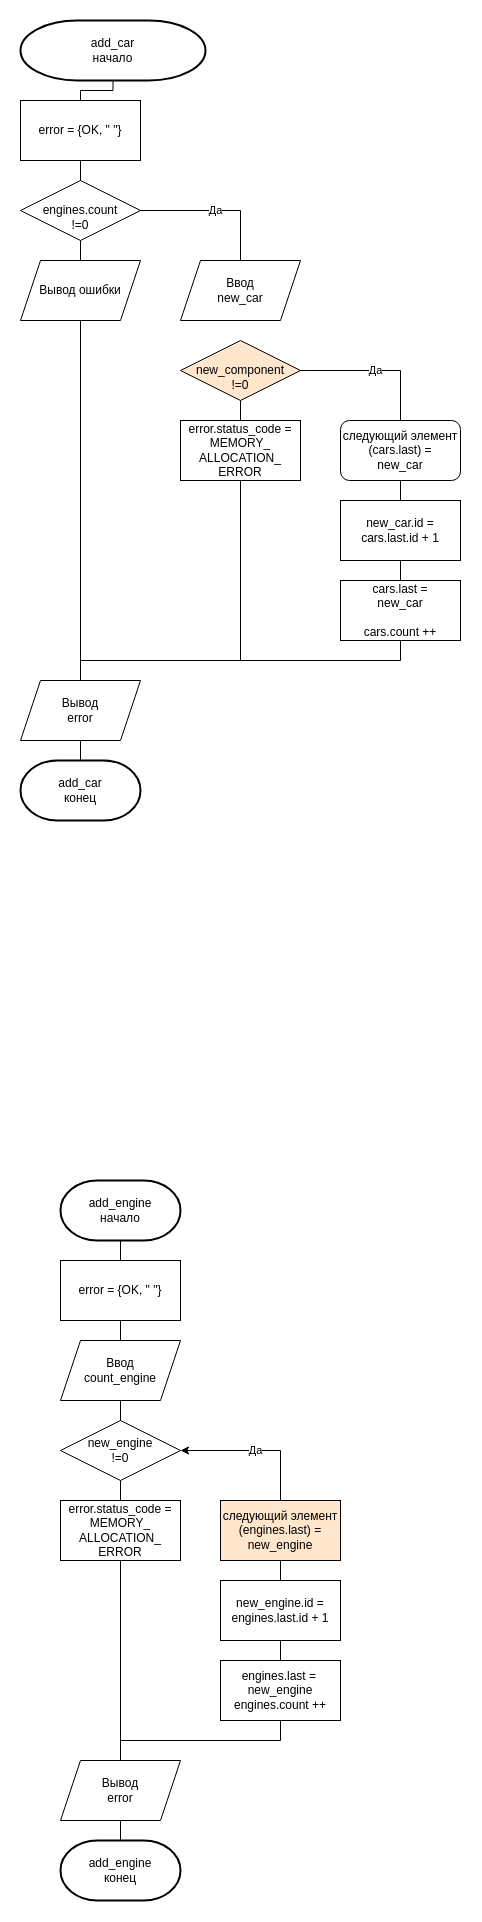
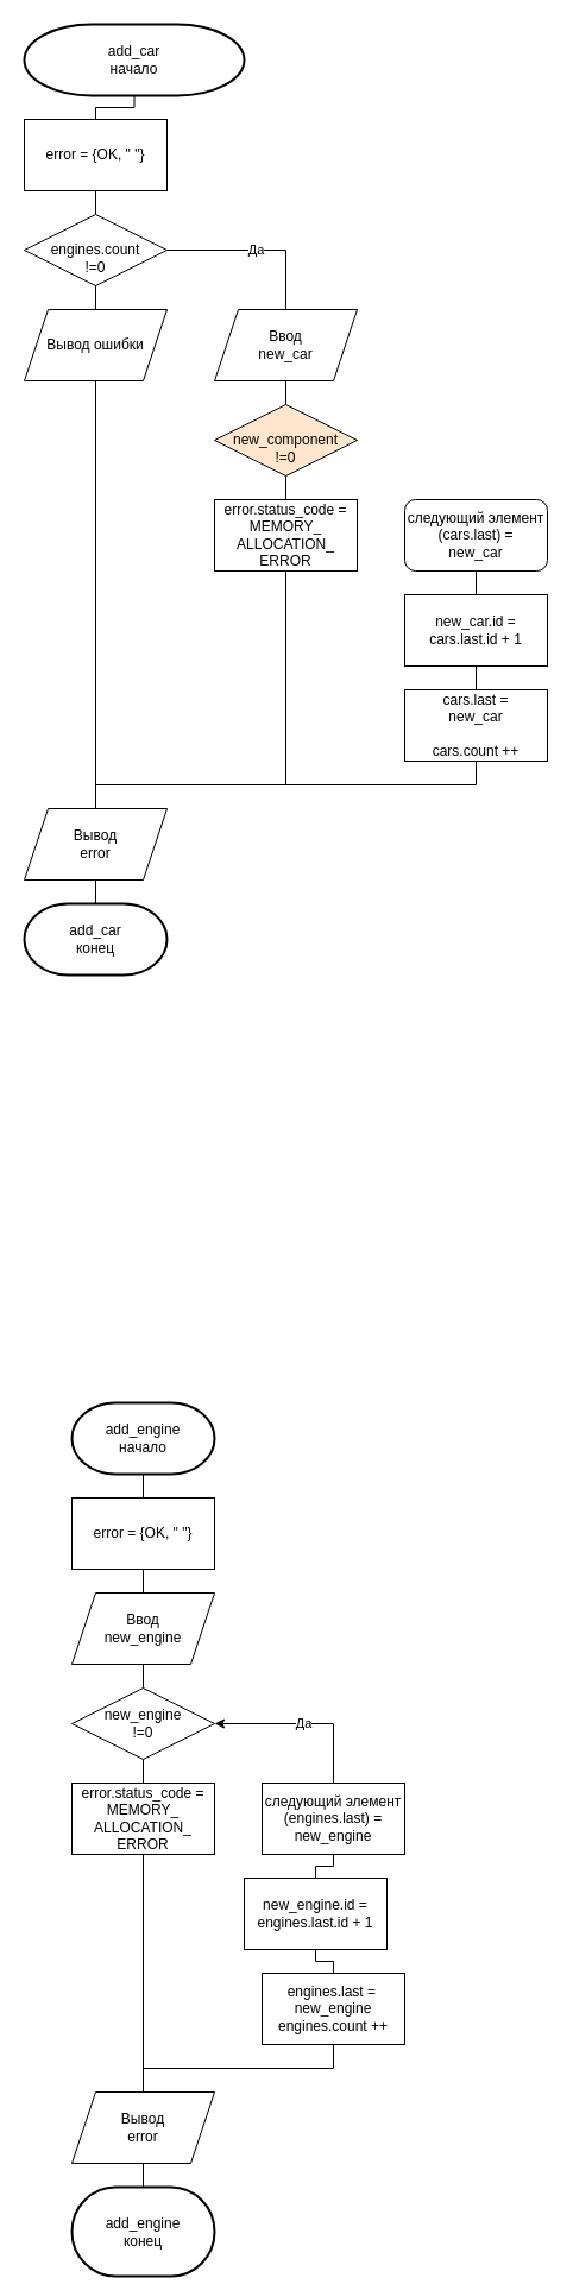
  <mxCell id="0" />
  <mxCell id="1" parent="0" />
  <mxCell id="2" value="add_car&lt;br&gt;начало" style="strokeWidth=2;html=1;shape=mxgraph.flowchart.terminator;whiteSpace=wrap;" parent="1" vertex="1"><mxGeometry x="20" y="20" width="185" height="60" as="geometry" /></mxCell>
  <mxCell id="3" value="" style="endArrow=none;html=1;rounded=0;edgeStyle=orthogonalEdgeStyle;entryX=0.5;entryY=1;entryDx=0;entryDy=0;entryPerimeter=0;exitX=0.5;exitY=0;exitDx=0;exitDy=0;" parent="1" source="4" target="2" edge="1"><mxGeometry width="50" height="50" relative="1" as="geometry"><mxPoint x="80" y="100" as="sourcePoint" /><mxPoint x="80" y="100" as="targetPoint" /><Array as="points" /></mxGeometry></mxCell>
  <mxCell id="4" value="error = {OK, &quot; &quot;}" style="rounded=0;whiteSpace=wrap;html=1;" parent="1" vertex="1"><mxGeometry x="20" y="100" width="120" height="60" as="geometry" /></mxCell>
  <mxCell id="5" value="" style="endArrow=none;html=1;rounded=0;edgeStyle=orthogonalEdgeStyle;entryX=0.5;entryY=1;entryDx=0;entryDy=0;exitX=0.5;exitY=0;exitDx=0;exitDy=0;" parent="1" source="6" target="4" edge="1"><mxGeometry width="50" height="50" relative="1" as="geometry"><mxPoint x="80" y="180" as="sourcePoint" /><mxPoint x="130" y="190" as="targetPoint" /><Array as="points" /></mxGeometry></mxCell>
  <mxCell id="6" value="&lt;br&gt;engines.count&lt;br style=&quot;border-color: var(--border-color); text-align: right;&quot;&gt;&lt;span style=&quot;text-align: right;&quot;&gt;!=0&lt;/span&gt;" style="rhombus;whiteSpace=wrap;html=1;" parent="1" vertex="1"><mxGeometry x="20" y="180" width="120" height="60" as="geometry" /></mxCell>
  <mxCell id="7" value="" style="endArrow=none;html=1;rounded=0;edgeStyle=orthogonalEdgeStyle;entryX=0.5;entryY=1;entryDx=0;entryDy=0;exitX=0.5;exitY=0;exitDx=0;exitDy=0;" parent="1" source="20" target="6" edge="1"><mxGeometry width="50" height="50" relative="1" as="geometry"><mxPoint x="80" y="260" as="sourcePoint" /><mxPoint x="120" y="280" as="targetPoint" /><Array as="points" /></mxGeometry></mxCell>
  <mxCell id="8" value="Да" style="endArrow=none;html=1;rounded=0;edgeStyle=orthogonalEdgeStyle;entryX=1;entryY=0.5;entryDx=0;entryDy=0;exitX=0.5;exitY=0;exitDx=0;exitDy=0;" parent="1" source="9" target="6" edge="1"><mxGeometry width="50" height="50" relative="1" as="geometry"><mxPoint x="240" y="260" as="sourcePoint" /><mxPoint x="220" y="240" as="targetPoint" /><Array as="points"><mxPoint x="240" y="210" /></Array></mxGeometry></mxCell>
  <mxCell id="9" value="Ввод&lt;br&gt;new_car" style="shape=parallelogram;perimeter=parallelogramPerimeter;whiteSpace=wrap;html=1;fixedSize=1;" parent="1" vertex="1"><mxGeometry x="180" y="260" width="120" height="60" as="geometry" /></mxCell>
+ <mxCell id="10" value="" style="endArrow=none;html=1;rounded=0;edgeStyle=orthogonalEdgeStyle;entryX=0.5;entryY=1;entryDx=0;entryDy=0;exitX=0.5;exitY=0;exitDx=0;exitDy=0;" parent="1" source="11" target="9" edge="1"><mxGeometry width="50" height="50" relative="1" as="geometry"><mxPoint x="240" y="340" as="sourcePoint" /><mxPoint x="250" y="410" as="targetPoint" /><Array as="points" /></mxGeometry></mxCell>
  <mxCell id="11" value="&lt;br&gt;new_component&lt;br&gt;!=0" style="rhombus;whiteSpace=wrap;html=1;fillColor=#ffe6cc;" parent="1" vertex="1"><mxGeometry x="180" y="340" width="120" height="60" as="geometry" /></mxCell>
  <mxCell id="12" value="" style="endArrow=none;html=1;rounded=0;edgeStyle=orthogonalEdgeStyle;entryX=0.5;entryY=1;entryDx=0;entryDy=0;exitX=0.5;exitY=0;exitDx=0;exitDy=0;exitPerimeter=0;" parent="1" source="22" target="11" edge="1"><mxGeometry width="50" height="50" relative="1" as="geometry"><mxPoint x="240" y="420" as="sourcePoint" /><mxPoint x="280" y="440" as="targetPoint" /><Array as="points" /></mxGeometry></mxCell>
- <mxCell id="13" value="Да" style="endArrow=none;html=1;rounded=0;edgeStyle=orthogonalEdgeStyle;entryX=1;entryY=0.5;entryDx=0;entryDy=0;exitX=0.5;exitY=0;exitDx=0;exitDy=0;" parent="1" source="14" target="11" edge="1"><mxGeometry width="50" height="50" relative="1" as="geometry"><mxPoint x="400" y="420" as="sourcePoint" /><mxPoint x="380" y="400" as="targetPoint" /><Array as="points"><mxPoint x="400" y="370" /></Array></mxGeometry></mxCell>
  <mxCell id="14" value="следующий элемент&lt;br&gt;(cars.last) =&lt;br&gt;new_car" style="whiteSpace=wrap;html=1;rounded=1;" parent="1" vertex="1"><mxGeometry x="340" y="420" width="120" height="60" as="geometry" /></mxCell>
  <mxCell id="15" value="" style="endArrow=none;html=1;rounded=0;edgeStyle=orthogonalEdgeStyle;entryX=0.5;entryY=1;entryDx=0;entryDy=0;exitX=0.5;exitY=0;exitDx=0;exitDy=0;" parent="1" source="16" target="14" edge="1"><mxGeometry width="50" height="50" relative="1" as="geometry"><mxPoint x="400" y="500" as="sourcePoint" /><mxPoint x="450" y="510" as="targetPoint" /><Array as="points" /></mxGeometry></mxCell>
  <mxCell id="16" value="new_car.id =&lt;br&gt;cars.last.id + 1" style="rounded=0;whiteSpace=wrap;html=1;" parent="1" vertex="1"><mxGeometry x="340" y="500" width="120" height="60" as="geometry" /></mxCell>
  <mxCell id="17" value="" style="endArrow=none;html=1;rounded=0;edgeStyle=orthogonalEdgeStyle;entryX=0.5;entryY=1;entryDx=0;entryDy=0;exitX=0.5;exitY=0;exitDx=0;exitDy=0;" parent="1" source="18" target="16" edge="1"><mxGeometry width="50" height="50" relative="1" as="geometry"><mxPoint x="400" y="580" as="sourcePoint" /><mxPoint x="450" y="590" as="targetPoint" /><Array as="points" /></mxGeometry></mxCell>
  <mxCell id="18" value="cars.last =&lt;br&gt;new_car&lt;br&gt;&lt;br&gt;cars.count ++" style="rounded=0;whiteSpace=wrap;html=1;" parent="1" vertex="1"><mxGeometry x="340" y="580" width="120" height="60" as="geometry" /></mxCell>
  <mxCell id="19" value="" style="endArrow=none;html=1;rounded=0;edgeStyle=orthogonalEdgeStyle;entryX=0.5;entryY=1;entryDx=0;entryDy=0;exitX=0.5;exitY=0;exitDx=0;exitDy=0;" parent="1" source="44" target="18" edge="1"><mxGeometry width="50" height="50" relative="1" as="geometry"><mxPoint x="80" y="680" as="sourcePoint" /><mxPoint x="450" y="670" as="targetPoint" /><Array as="points"><mxPoint x="80" y="660" /><mxPoint x="400" y="660" /></Array></mxGeometry></mxCell>
  <mxCell id="20" value="Вывод ошибки" style="shape=parallelogram;perimeter=parallelogramPerimeter;whiteSpace=wrap;html=1;fixedSize=1;" parent="1" vertex="1"><mxGeometry x="20" y="260" width="120" height="60" as="geometry" /></mxCell>
  <mxCell id="21" value="" style="endArrow=none;html=1;rounded=0;edgeStyle=orthogonalEdgeStyle;entryX=0.5;entryY=1;entryDx=0;entryDy=0;exitX=0.5;exitY=0;exitDx=0;exitDy=0;" parent="1" source="44" target="20" edge="1"><mxGeometry width="50" height="50" relative="1" as="geometry"><mxPoint x="80" y="680" as="sourcePoint" /><mxPoint x="90" y="410" as="targetPoint" /><Array as="points" /></mxGeometry></mxCell>
  <mxCell id="22" value="error.status_code =&lt;br&gt;MEMORY_&lt;br&gt;ALLOCATION_&lt;br&gt;ERROR" style="rounded=0;whiteSpace=wrap;html=1;" parent="1" vertex="1"><mxGeometry x="180" y="420" width="120" height="60" as="geometry" /></mxCell>
  <mxCell id="23" value="" style="endArrow=none;html=1;rounded=0;edgeStyle=orthogonalEdgeStyle;entryX=0.5;entryY=1;entryDx=0;entryDy=0;exitX=0.5;exitY=0;exitDx=0;exitDy=0;" parent="1" source="44" target="22" edge="1"><mxGeometry width="50" height="50" relative="1" as="geometry"><mxPoint x="80" y="680" as="sourcePoint" /><mxPoint x="290" y="510" as="targetPoint" /><Array as="points"><mxPoint x="80" y="660" /><mxPoint x="240" y="660" /></Array></mxGeometry></mxCell>
  <mxCell id="24" value="add_engine&lt;br&gt;начало" style="strokeWidth=2;html=1;shape=mxgraph.flowchart.terminator;whiteSpace=wrap;" parent="1" vertex="1"><mxGeometry x="60" y="1180" width="120" height="60" as="geometry" /></mxCell>
  <mxCell id="25" value="" style="endArrow=none;html=1;rounded=0;edgeStyle=orthogonalEdgeStyle;entryX=0.5;entryY=1;entryDx=0;entryDy=0;entryPerimeter=0;exitX=0.5;exitY=0;exitDx=0;exitDy=0;" parent="1" source="26" target="24" edge="1"><mxGeometry width="50" height="50" relative="1" as="geometry"><mxPoint x="120" y="1260" as="sourcePoint" /><mxPoint x="120" y="1260" as="targetPoint" /><Array as="points" /></mxGeometry></mxCell>
  <mxCell id="26" value="error = {OK, &quot; &quot;}" style="rounded=0;whiteSpace=wrap;html=1;" parent="1" vertex="1"><mxGeometry x="60" y="1260" width="120" height="60" as="geometry" /></mxCell>
- <mxCell id="27" value="Ввод&lt;br&gt;count_engine" style="shape=parallelogram;perimeter=parallelogramPerimeter;whiteSpace=wrap;html=1;fixedSize=1;" parent="1" vertex="1"><mxGeometry x="60" y="1340" width="120" height="60" as="geometry" /></mxCell>
+ <mxCell id="27" value="Ввод&lt;br&gt;new_engine" style="shape=parallelogram;perimeter=parallelogramPerimeter;whiteSpace=wrap;html=1;fixedSize=1;" parent="1" vertex="1"><mxGeometry x="60" y="1340" width="120" height="60" as="geometry" /></mxCell>
  <mxCell id="28" value="" style="endArrow=none;html=1;rounded=0;edgeStyle=orthogonalEdgeStyle;entryX=0.5;entryY=1;entryDx=0;entryDy=0;exitX=0.5;exitY=0;exitDx=0;exitDy=0;" parent="1" source="29" target="27" edge="1"><mxGeometry width="50" height="50" relative="1" as="geometry"><mxPoint x="120" y="1420" as="sourcePoint" /><mxPoint x="130" y="1490" as="targetPoint" /><Array as="points" /></mxGeometry></mxCell>
  <mxCell id="29" value="new_engine&lt;br&gt;!=0" style="rhombus;whiteSpace=wrap;html=1;" parent="1" vertex="1"><mxGeometry x="60" y="1420" width="120" height="60" as="geometry" /></mxCell>
  <mxCell id="30" value="" style="endArrow=none;html=1;rounded=0;edgeStyle=orthogonalEdgeStyle;entryX=0.5;entryY=1;entryDx=0;entryDy=0;exitX=0.5;exitY=0;exitDx=0;exitDy=0;exitPerimeter=0;" parent="1" source="37" target="29" edge="1"><mxGeometry width="50" height="50" relative="1" as="geometry"><mxPoint x="120" y="1500" as="sourcePoint" /><mxPoint x="160" y="1520" as="targetPoint" /><Array as="points" /></mxGeometry></mxCell>
  <mxCell id="31" value="Да" style="endArrow=classic;html=1;rounded=0;edgeStyle=orthogonalEdgeStyle;entryX=1;entryY=0.5;entryDx=0;entryDy=0;exitX=0.5;exitY=0;exitDx=0;exitDy=0;" parent="1" source="32" target="29" edge="1"><mxGeometry width="50" height="50" relative="1" as="geometry"><mxPoint x="280" y="1500" as="sourcePoint" /><mxPoint x="260" y="1480" as="targetPoint" /><Array as="points"><mxPoint x="280" y="1450" /></Array></mxGeometry></mxCell>
- <mxCell id="32" value="следующий элемент&lt;br&gt;(engines.last) =&lt;br&gt;new_engine" style="rounded=0;whiteSpace=wrap;html=1;fillColor=#ffe6cc;" parent="1" vertex="1"><mxGeometry x="220" y="1500" width="120" height="60" as="geometry" /></mxCell>
+ <mxCell id="32" value="следующий элемент&lt;br&gt;(engines.last) =&lt;br&gt;new_engine" style="rounded=0;whiteSpace=wrap;html=1;" parent="1" vertex="1"><mxGeometry x="220" y="1500" width="120" height="60" as="geometry" /></mxCell>
  <mxCell id="33" value="" style="endArrow=none;html=1;rounded=0;edgeStyle=orthogonalEdgeStyle;entryX=0.5;entryY=1;entryDx=0;entryDy=0;exitX=0.5;exitY=0;exitDx=0;exitDy=0;" parent="1" source="34" target="32" edge="1"><mxGeometry width="50" height="50" relative="1" as="geometry"><mxPoint x="280" y="1580" as="sourcePoint" /><mxPoint x="330" y="1590" as="targetPoint" /><Array as="points" /></mxGeometry></mxCell>
- <mxCell id="34" value="new_engine.id =&lt;br&gt;engines.last.id + 1" style="rounded=0;whiteSpace=wrap;html=1;" parent="1" vertex="1"><mxGeometry x="220" y="1580" width="120" height="60" as="geometry" /></mxCell>
+ <mxCell id="34" value="new_engine.id =&lt;br&gt;engines.last.id + 1" style="rounded=0;whiteSpace=wrap;html=1;" parent="1" vertex="1"><mxGeometry x="205" y="1580" width="120" height="60" as="geometry" /></mxCell>
  <mxCell id="35" value="" style="endArrow=none;html=1;rounded=0;edgeStyle=orthogonalEdgeStyle;entryX=0.5;entryY=1;entryDx=0;entryDy=0;exitX=0.5;exitY=0;exitDx=0;exitDy=0;" parent="1" source="36" target="34" edge="1"><mxGeometry width="50" height="50" relative="1" as="geometry"><mxPoint x="280" y="1660" as="sourcePoint" /><mxPoint x="330" y="1670" as="targetPoint" /><Array as="points" /></mxGeometry></mxCell>
  <mxCell id="36" value="&lt;div style=&quot;border-color: var(--border-color); text-align: right;&quot;&gt;engines.last =&amp;nbsp; &amp;nbsp;&lt;/div&gt;&lt;span style=&quot;border-color: var(--border-color);&quot;&gt;new_engine&lt;br&gt;&lt;/span&gt;&lt;span style=&quot;border-color: var(--border-color);&quot;&gt;engines&lt;/span&gt;&lt;span style=&quot;border-color: var(--border-color);&quot;&gt;.count ++&lt;/span&gt;" style="rounded=0;whiteSpace=wrap;html=1;" parent="1" vertex="1"><mxGeometry x="220" y="1660" width="120" height="60" as="geometry" /></mxCell>
  <mxCell id="37" value="error.status_code =&lt;br&gt;MEMORY_&lt;br&gt;ALLOCATION_&lt;br&gt;ERROR" style="rounded=0;whiteSpace=wrap;html=1;" parent="1" vertex="1"><mxGeometry x="60" y="1500" width="120" height="60" as="geometry" /></mxCell>
  <mxCell id="38" value="" style="endArrow=none;html=1;rounded=0;edgeStyle=orthogonalEdgeStyle;entryX=0.5;entryY=1;entryDx=0;entryDy=0;exitX=0.5;exitY=0;exitDx=0;exitDy=0;" parent="1" source="27" target="26" edge="1"><mxGeometry width="50" height="50" relative="1" as="geometry"><mxPoint x="-20" y="1550" as="sourcePoint" /><mxPoint x="30" y="1500" as="targetPoint" /></mxGeometry></mxCell>
  <mxCell id="39" value="" style="endArrow=none;html=1;rounded=0;edgeStyle=orthogonalEdgeStyle;entryX=0.5;entryY=1;entryDx=0;entryDy=0;exitX=0.5;exitY=0;exitDx=0;exitDy=0;" parent="1" source="41" target="37" edge="1"><mxGeometry width="50" height="50" relative="1" as="geometry"><mxPoint x="120" y="1740" as="sourcePoint" /><mxPoint x="130" y="1630" as="targetPoint" /></mxGeometry></mxCell>
  <mxCell id="40" value="" style="endArrow=none;html=1;rounded=0;edgeStyle=orthogonalEdgeStyle;entryX=0.5;entryY=1;entryDx=0;entryDy=0;exitX=0.5;exitY=0;exitDx=0;exitDy=0;" parent="1" source="41" target="36" edge="1"><mxGeometry width="50" height="50" relative="1" as="geometry"><mxPoint x="150" y="1740" as="sourcePoint" /><mxPoint x="310" y="1750" as="targetPoint" /><Array as="points"><mxPoint x="120" y="1740" /><mxPoint x="280" y="1740" /></Array></mxGeometry></mxCell>
  <mxCell id="41" value="Вывод&lt;br&gt;error" style="shape=parallelogram;perimeter=parallelogramPerimeter;whiteSpace=wrap;html=1;fixedSize=1;" parent="1" vertex="1"><mxGeometry x="60" y="1760" width="120" height="60" as="geometry" /></mxCell>
- <mxCell id="42" value="add_engine&lt;br style=&quot;border-color: var(--border-color);&quot;&gt;конец" style="strokeWidth=2;html=1;shape=mxgraph.flowchart.terminator;whiteSpace=wrap;" parent="1" vertex="1"><mxGeometry x="60" y="1840" width="120" height="60" as="geometry" /></mxCell>
+ <mxCell id="42" value="add_engine&lt;br style=&quot;border-color: var(--border-color);&quot;&gt;конец" style="strokeWidth=2;html=1;shape=mxgraph.flowchart.terminator;whiteSpace=wrap;" parent="1" vertex="1"><mxGeometry x="60" y="1840" width="120" height="75" as="geometry" /></mxCell>
  <mxCell id="43" value="" style="endArrow=none;html=1;rounded=0;edgeStyle=orthogonalEdgeStyle;entryX=0.5;entryY=1;entryDx=0;entryDy=0;exitX=0.5;exitY=0;exitDx=0;exitDy=0;exitPerimeter=0;" parent="1" source="42" target="41" edge="1"><mxGeometry width="50" height="50" relative="1" as="geometry"><mxPoint x="50" y="1840" as="sourcePoint" /><mxPoint x="130" y="1850" as="targetPoint" /></mxGeometry></mxCell>
  <mxCell id="44" value="Вывод&lt;br&gt;error" style="shape=parallelogram;perimeter=parallelogramPerimeter;whiteSpace=wrap;html=1;fixedSize=1;" parent="1" vertex="1"><mxGeometry x="20" y="680" width="120" height="60" as="geometry" /></mxCell>
  <mxCell id="45" value="add_car&lt;br style=&quot;border-color: var(--border-color);&quot;&gt;конец" style="strokeWidth=2;html=1;shape=mxgraph.flowchart.terminator;whiteSpace=wrap;" parent="1" vertex="1"><mxGeometry x="20" y="760" width="120" height="60" as="geometry" /></mxCell>
  <mxCell id="46" value="" style="endArrow=none;html=1;rounded=0;edgeStyle=orthogonalEdgeStyle;entryX=0.5;entryY=1;entryDx=0;entryDy=0;exitX=0.5;exitY=0;exitDx=0;exitDy=0;exitPerimeter=0;" parent="1" source="45" target="44" edge="1"><mxGeometry width="50" height="50" relative="1" as="geometry"><mxPoint x="-60" y="790" as="sourcePoint" /><mxPoint x="-10" y="740" as="targetPoint" /></mxGeometry></mxCell>
